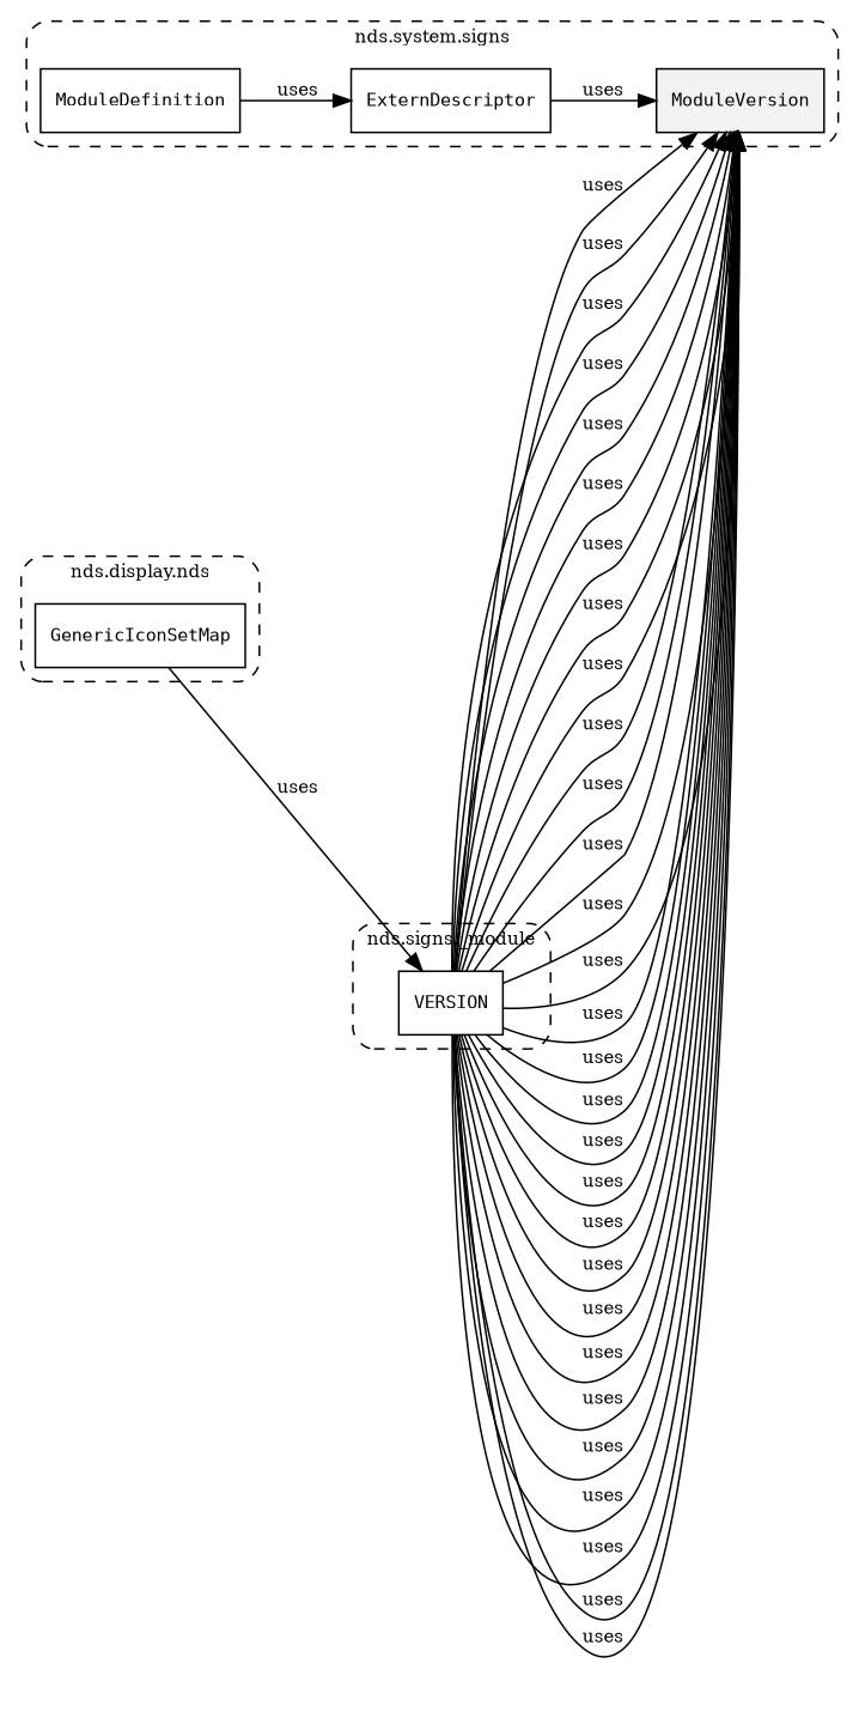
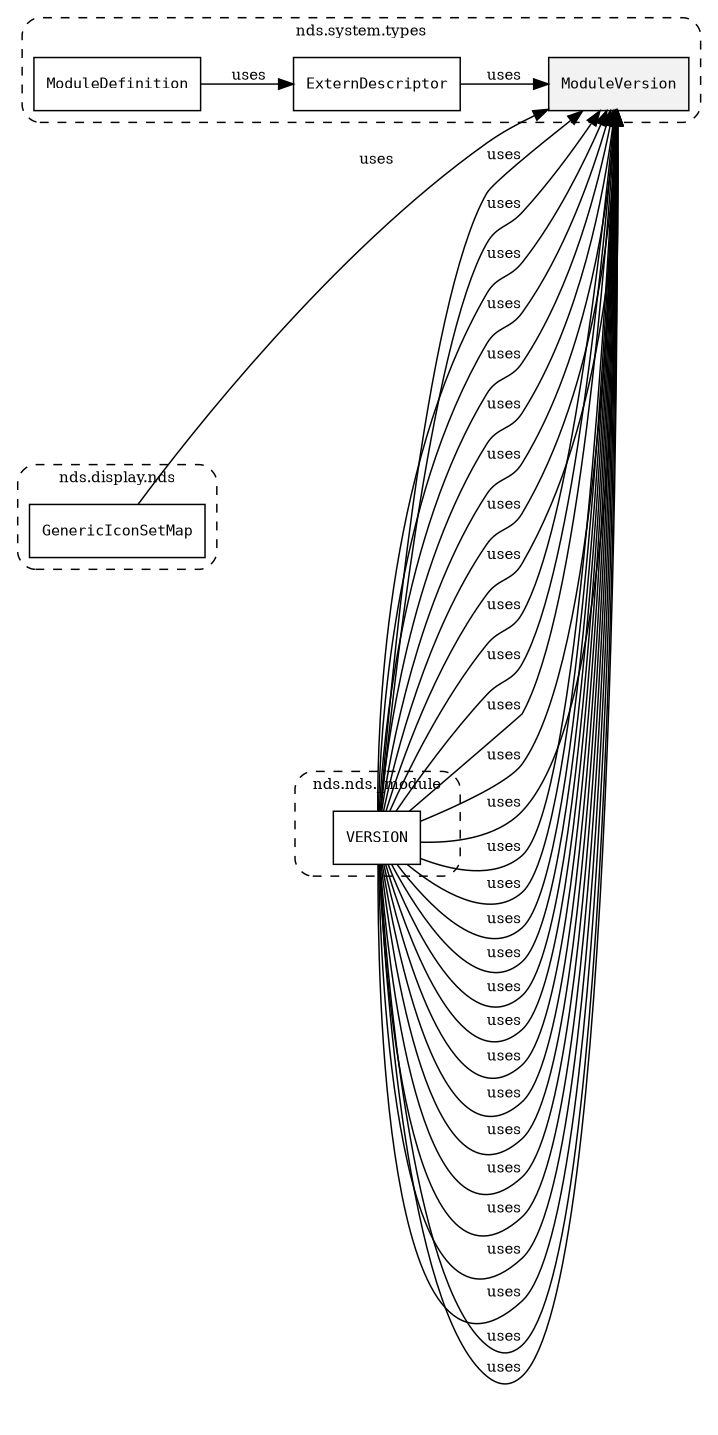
  digraph {
    fontsize=10
    rankdir=LR
    node [fontsize=10 shape=box]
    edge [fontsize=10]
    n1 [fillcolor="#0000000D" label=<<font face="monospace"><table align="center" border="0" cellspacing="0" cellpadding="0"><tr><td href="../../../content/packages/nds.system.types.html#Subtype-ModuleVersion" title="Subtype defined in nds.system.types">ModuleVersion</td></tr></table></font>> style=filled]
    n2 [label=<<font face="monospace"><table align="center" border="0" cellspacing="0" cellpadding="0"><tr><td href="../../../content/packages/nds.system.types.html#Structure-ModuleDefinition" title="Structure defined in nds.system.types">ModuleDefinition</td></tr></table></font>>]
    n3 [label=<<font face="monospace"><table align="center" border="0" cellspacing="0" cellpadding="0"><tr><td href="../../../content/packages/nds.system.types.html#Structure-ExternDescriptor" title="Structure defined in nds.system.types">ExternDescriptor</td></tr></table></font>>]
    n4 [label=<<font face="monospace"><table align="center" border="0" cellspacing="0" cellpadding="0"><tr><td href="../../../content/packages/nds.lane._module.html#Constant-VERSION" title="Constant defined in nds.lane._module">VERSION</td></tr></table></font>>]
    n5 [label=<<font face="monospace"><table align="center" border="0" cellspacing="0" cellpadding="0"><tr><td href="../../../content/packages/nds.display.types.html#Structure-GenericIconSetMap" title="Structure defined in nds.display.types">GenericIconSetMap</td></tr></table></font>>]
    subgraph cluster_1 {
-     label="nds.system.signs"
+     label="nds.system.types"
      style="dashed, rounded"
      n1
      n2
      n3
    }
    subgraph cluster_2 {
-     label="nds.signs._module"
+     label="nds.nds._module"
      style="dashed, rounded"
      n4
    }
    subgraph cluster_3 {
      label="nds.core._module"
      style="dashed, rounded"
    }
    subgraph cluster_4 {
      label="nds.localization._module"
      style="dashed, rounded"
    }
    subgraph cluster_5 {
      label="nds.registry._module"
      style="dashed, rounded"
    }
    subgraph cluster_6 {
      label="nds.search._module"
      style="dashed, rounded"
    }
    subgraph cluster_7 {
      label="nds.routing._module"
      style="dashed, rounded"
    }
    subgraph cluster_8 {
      label="nds.traffic._module"
      style="dashed, rounded"
    }
    subgraph cluster_9 {
      label="nds.routingdata._module"
      style="dashed, rounded"
    }
    subgraph cluster_10 {
      label="nds.adas._module"
      style="dashed, rounded"
    }
    subgraph cluster_11 {
      label="nds.vehicle.reference._module"
      style="dashed, rounded"
    }
    subgraph cluster_12 {
      label="nds.vehicle._module"
      style="dashed, rounded"
    }
    subgraph cluster_13 {
      label="nds.instructions._module"
      style="dashed, rounded"
    }
    subgraph cluster_14 {
      label="nds.poi.reference._module"
      style="dashed, rounded"
    }
    subgraph cluster_15 {
      label="nds.poi._module"
      style="dashed, rounded"
    }
    subgraph cluster_16 {
      label="nds.smart._module"
      style="dashed, rounded"
    }
    subgraph cluster_17 {
      label="nds.road.reference._module"
      style="dashed, rounded"
    }
    subgraph cluster_18 {
      label="nds.display.nds"
      style="dashed, rounded"
      n5
    }
    subgraph cluster_19 {
      label="nds.lane.reference._module"
      style="dashed, rounded"
    }
    subgraph cluster_20 {
      label="nds.road._module"
      style="dashed, rounded"
    }
    subgraph cluster_21 {
      label="nds.venue.reference._module"
      style="dashed, rounded"
    }
    subgraph cluster_22 {
      label="nds.venue._module"
      style="dashed, rounded"
    }
    subgraph cluster_23 {
      label="nds.venue.details._module"
      style="dashed, rounded"
    }
    subgraph cluster_24 {
      label="nds.display.reference._module"
      style="dashed, rounded"
    }
    subgraph cluster_25 {
      label="nds.display._module"
      style="dashed, rounded"
    }
    subgraph cluster_26 {
      label="nds.display.details._module"
      style="dashed, rounded"
    }
    subgraph cluster_27 {
      label="nds.name._module"
      style="dashed, rounded"
    }
    subgraph cluster_28 {
      label="nds.rules._module"
      style="dashed, rounded"
    }
    subgraph cluster_29 {
      label="nds.system._module"
      style="dashed, rounded"
    }
    subgraph cluster_30 {
      label="nds.characteristics._module"
      style="dashed, rounded"
    }
    subgraph cluster_31 {
      label="nds.lane._module"
      style="dashed, rounded"
    }
    n2 -> n3 [label=uses]
    n3 -> n1 [label=uses]
    n4 -> n1 [label=uses]
    n4 -> n1 [label=uses]
    n4 -> n1 [label=uses]
    n4 -> n1 [label=uses]
    n4 -> n1 [label=uses]
    n4 -> n1 [label=uses]
    n4 -> n1 [label=uses]
    n4 -> n1 [label=uses]
    n4 -> n1 [label=uses]
    n4 -> n1 [label=uses]
    n4 -> n1 [label=uses]
    n4 -> n1 [label=uses]
    n4 -> n1 [label=uses]
    n4 -> n1 [label=uses]
    n4 -> n1 [label=uses]
    n4 -> n1 [label=uses]
    n4 -> n1 [label=uses]
    n4 -> n1 [label=uses]
    n4 -> n1 [label=uses]
    n4 -> n1 [label=uses]
    n4 -> n1 [label=uses]
    n4 -> n1 [label=uses]
    n4 -> n1 [label=uses]
    n4 -> n1 [label=uses]
    n4 -> n1 [label=uses]
    n4 -> n1 [label=uses]
    n4 -> n1 [label=uses]
    n4 -> n1 [label=uses]
    n4 -> n1 [label=uses]
-   n5 -> n4 [label=uses]
+   n5 -> n1 [label=uses]
  }
